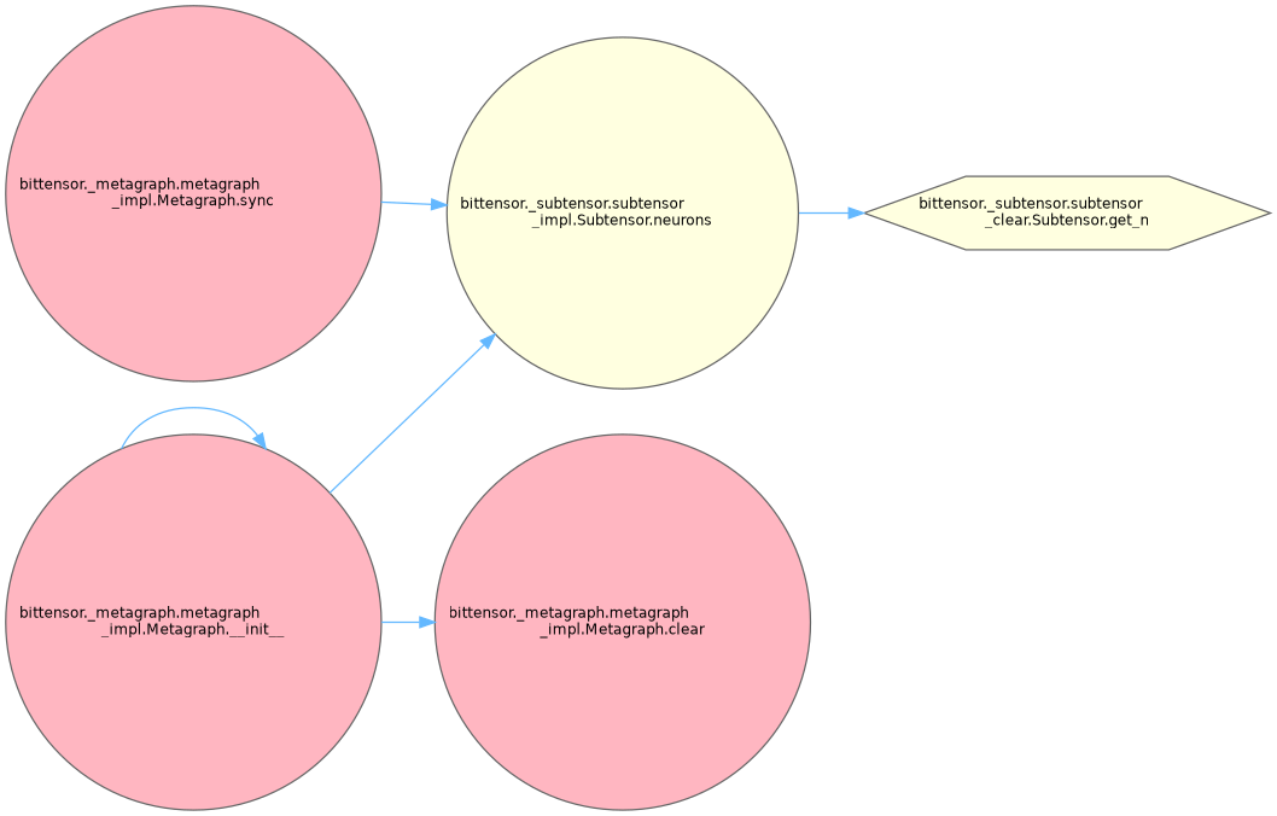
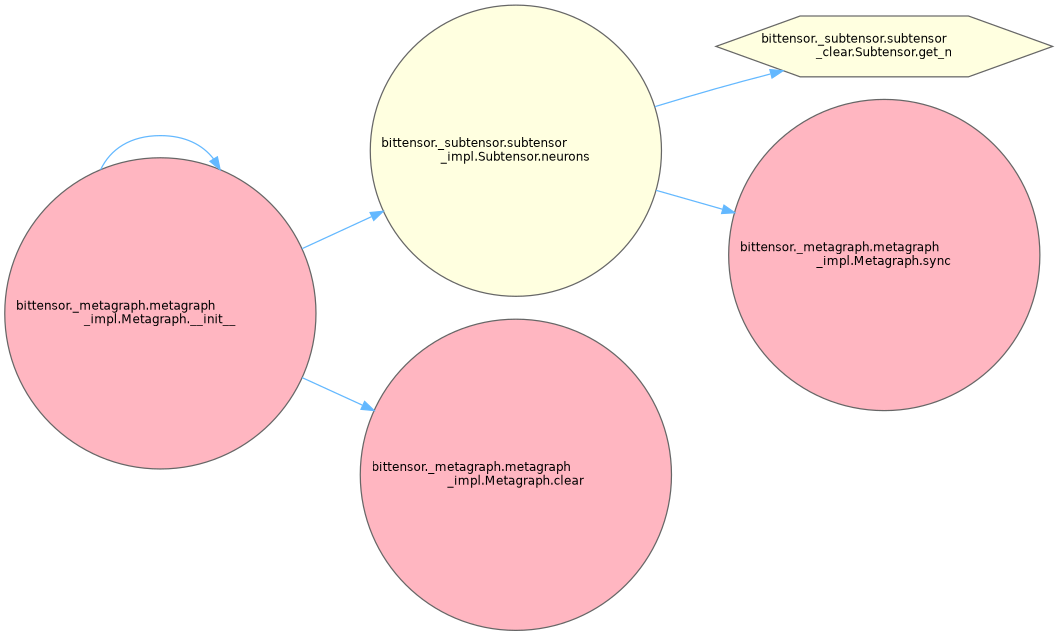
  digraph {
    rankdir=RL
    node [color=grey40 fillcolor=lightpink fontname=Helvetica fontsize=10 shape=circle style=filled]
    edge [color=steelblue1 dir=back fontname=Helvetica fontsize=10 labelfontname=Helvetica labelfontsize=10 style=solid]
    n1 [color=gray40 fillcolor=lightyellow fontcolor=black height=0.2 label="bittensor._subtensor.subtensor\l_clear.Subtensor.get_n" shape=hexagon width=0.4]
    n2 [fillcolor=lightyellow height=0.2 label="bittensor._subtensor.subtensor\l_impl.Subtensor.neurons" width=0.4]
    n3 [height=0.2 label="bittensor._metagraph.metagraph\l_impl.Metagraph.sync" width=0.4]
    n4 [height=0.2 label="bittensor._metagraph.metagraph\l_impl.Metagraph.__init__" width=0.4]
    n5 [height=0.2 label="bittensor._metagraph.metagraph\l_impl.Metagraph.clear" width=0.4]
    n1 -> n2
-   n2 -> n3
+   n3 -> n2
    n2 -> n4
    n4 -> n4
    n5 -> n4
  }
